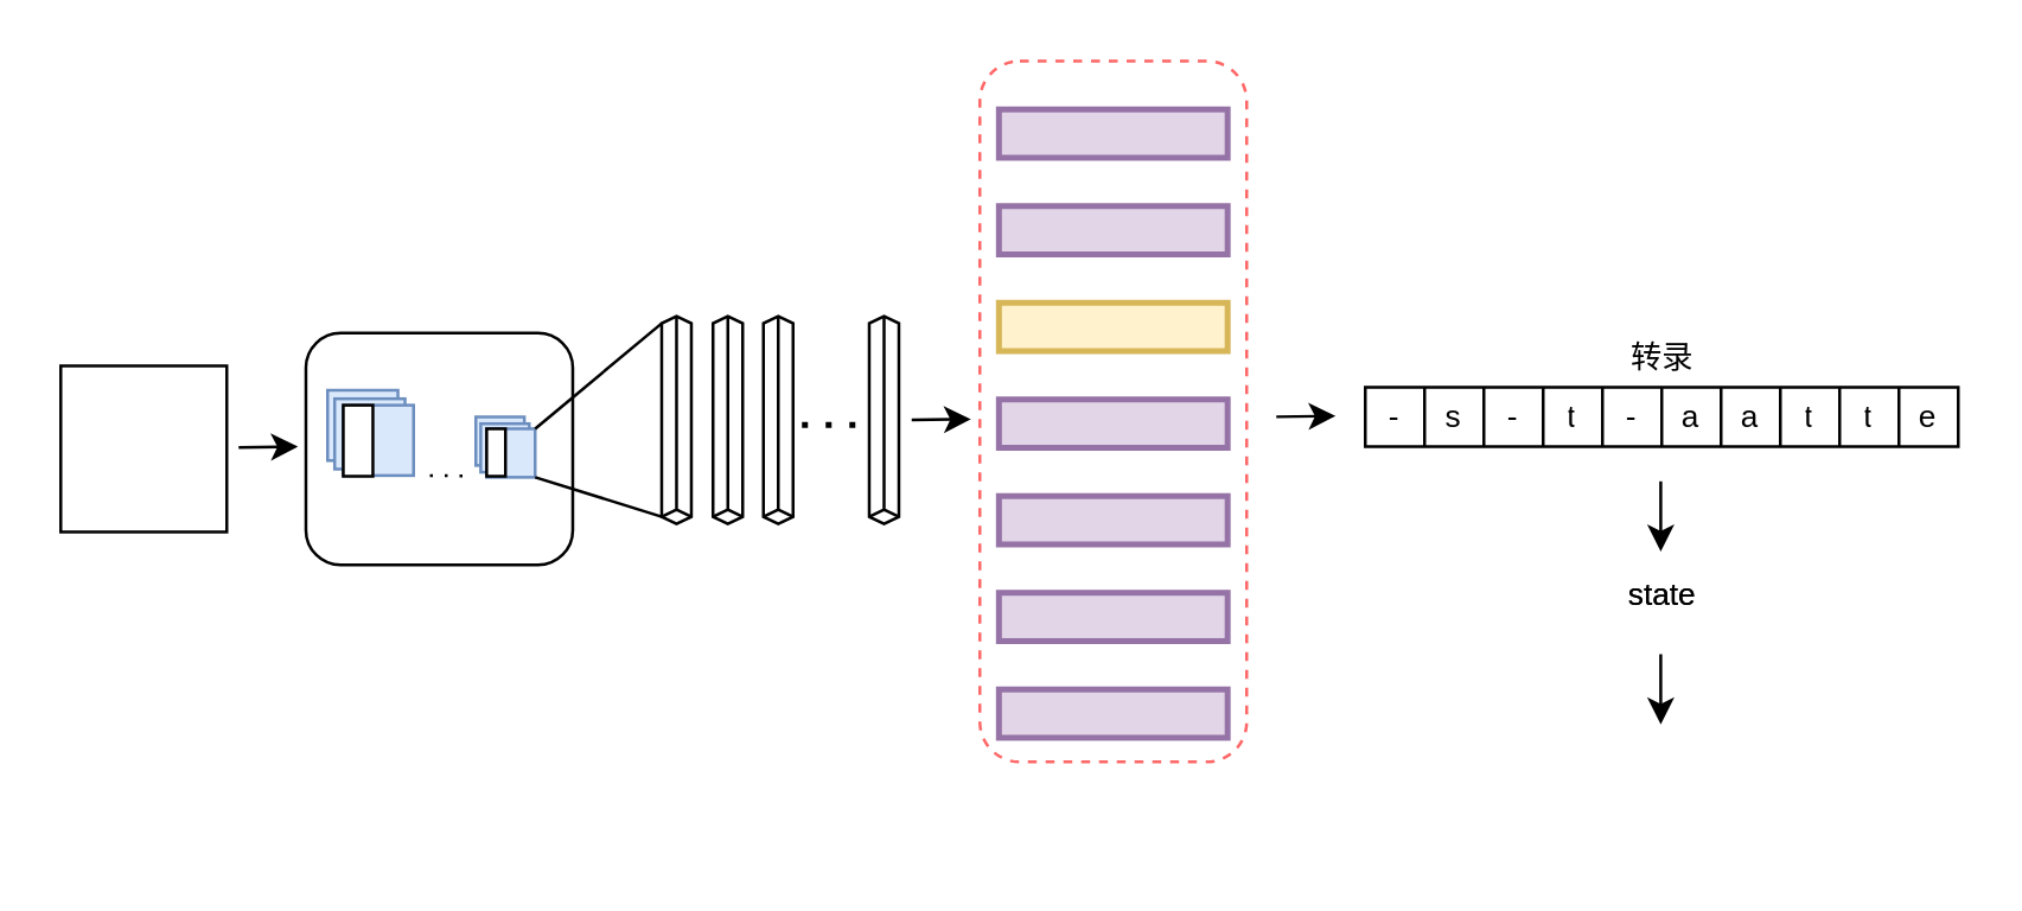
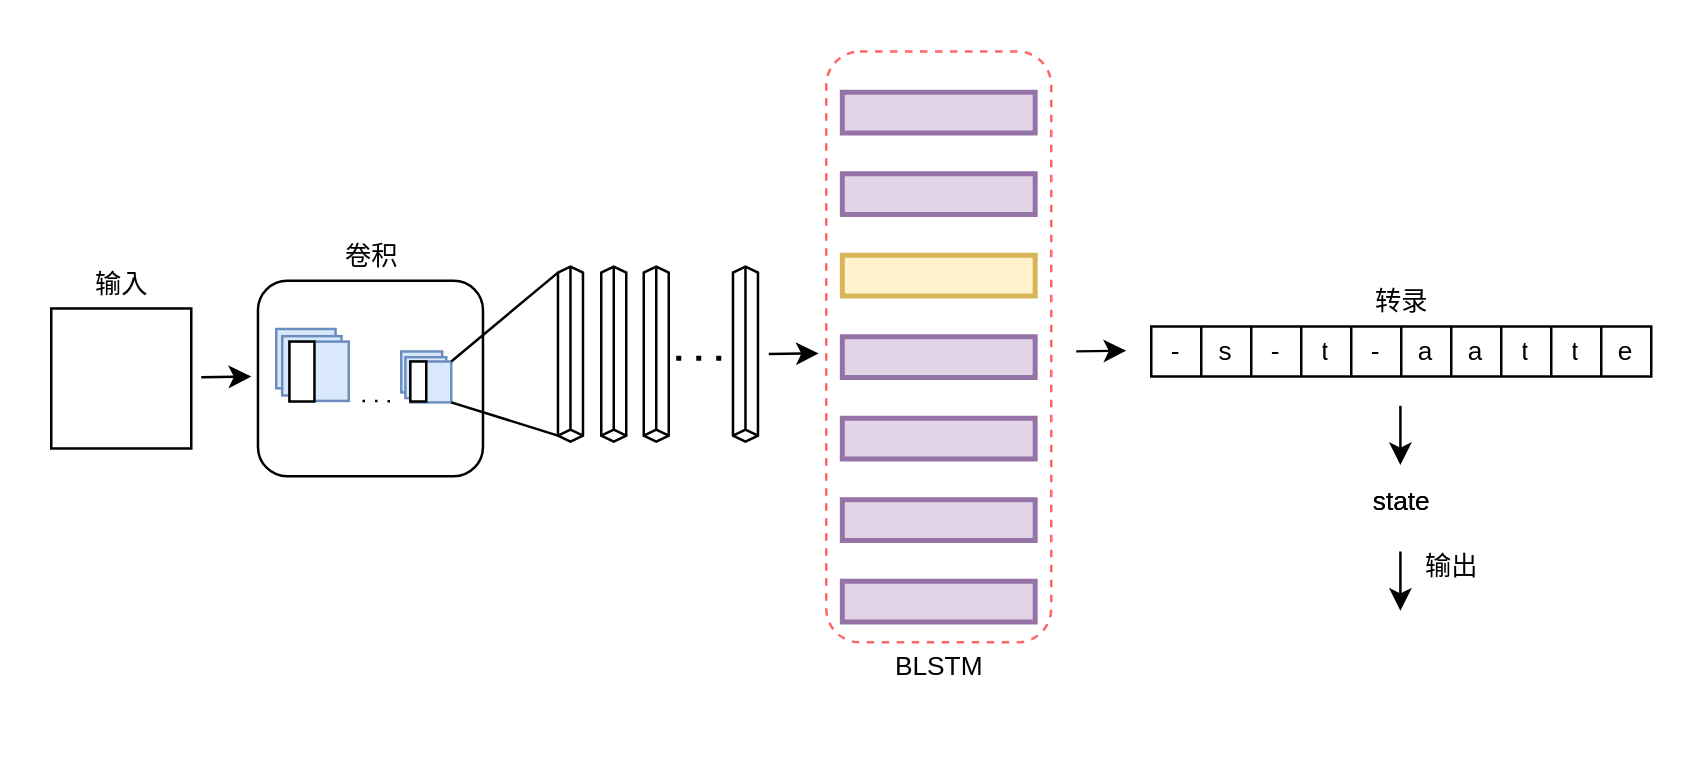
  <mxCell id="0" />
  <mxCell id="1" parent="0" />
  <mxCell id="2" value="" style="group" vertex="1" connectable="0" parent="1"><mxGeometry x="20" y="20" width="640" height="264.491" as="geometry" /></mxCell>
  <mxCell id="3" value="" style="rounded=1;whiteSpace=wrap;html=1;fillColor=none;" vertex="1" parent="2"><mxGeometry x="82.69" y="91.7" width="90" height="78.18" as="geometry" /></mxCell>
  <mxCell id="4" value="" style="whiteSpace=wrap;html=1;aspect=fixed;" vertex="1" parent="2"><mxGeometry y="102.793" width="56" height="56" as="geometry" /></mxCell>
+ <mxCell id="5" value="输入" style="text;html=1;align=center;verticalAlign=middle;resizable=0;points=[];autosize=1;fontSize=10.5;" vertex="1" parent="2"><mxGeometry x="8" y="82.79" width="40" height="20" as="geometry" /></mxCell>
  <mxCell id="6" value="" style="endArrow=classic;html=1;" edge="1" parent="2"><mxGeometry width="50" height="50" relative="1" as="geometry"><mxPoint x="60" y="130.29" as="sourcePoint" /><mxPoint x="80" y="130" as="targetPoint" /></mxGeometry></mxCell>
+ <mxCell id="7" value="&lt;span style=&quot;font-size: 10.5px&quot;&gt;卷积&lt;/span&gt;" style="text;html=1;align=center;verticalAlign=middle;resizable=0;points=[];autosize=1;fontSize=10.5;" vertex="1" parent="2"><mxGeometry x="107.69" y="71.7" width="40" height="20" as="geometry" /></mxCell>
  <mxCell id="8" value="" style="whiteSpace=wrap;html=1;aspect=fixed;fillColor=#dae8fc;strokeColor=#6c8ebf;" vertex="1" parent="2"><mxGeometry x="90" y="111" width="23.719" height="23.719" as="geometry" /></mxCell>
  <mxCell id="9" value="" style="whiteSpace=wrap;html=1;aspect=fixed;fillColor=#dae8fc;strokeColor=#6c8ebf;" vertex="1" parent="2"><mxGeometry x="92.393" y="113.874" width="23.719" height="23.719" as="geometry" /></mxCell>
  <mxCell id="10" value="" style="whiteSpace=wrap;html=1;aspect=fixed;fillColor=#dae8fc;strokeColor=#6c8ebf;" vertex="1" parent="2"><mxGeometry x="95.281" y="116.04" width="23.719" height="23.719" as="geometry" /></mxCell>
  <mxCell id="11" value="" style="group" vertex="1" connectable="0" parent="2"><mxGeometry x="140" y="120" width="20" height="27.95" as="geometry" /></mxCell>
  <mxCell id="12" value="" style="whiteSpace=wrap;html=1;aspect=fixed;fillColor=#dae8fc;strokeColor=#6c8ebf;" vertex="1" parent="11"><mxGeometry width="16.358" height="16.358" as="geometry" /></mxCell>
  <mxCell id="13" value="" style="whiteSpace=wrap;html=1;aspect=fixed;fillColor=#dae8fc;strokeColor=#6c8ebf;" vertex="1" parent="11"><mxGeometry x="1.65" y="2.277" width="16.358" height="16.358" as="geometry" /></mxCell>
  <mxCell id="14" value="" style="whiteSpace=wrap;html=1;aspect=fixed;fillColor=#dae8fc;strokeColor=#6c8ebf;" vertex="1" parent="11"><mxGeometry x="3.642" y="3.992" width="16.358" height="16.358" as="geometry" /></mxCell>
  <mxCell id="15" value="" style="rounded=0;whiteSpace=wrap;html=1;" vertex="1" parent="11"><mxGeometry x="3.64" y="3.99" width="6.36" height="16.01" as="geometry" /></mxCell>
  <mxCell id="16" value="" style="endArrow=none;dashed=1;html=1;dashPattern=1 4;" edge="1" parent="2"><mxGeometry width="50" height="50" relative="1" as="geometry"><mxPoint x="124.5" y="139.76" as="sourcePoint" /><mxPoint x="135.5" y="139.88" as="targetPoint" /></mxGeometry></mxCell>
  <mxCell id="17" value="" style="endArrow=none;html=1;exitX=1;exitY=1;exitDx=0;exitDy=0;entryX=0;entryY=0;entryDx=10;entryDy=2.401;entryPerimeter=0;" edge="1" parent="2" source="14" target="19"><mxGeometry width="50" height="50" relative="1" as="geometry"><mxPoint x="190" y="160" as="sourcePoint" /><mxPoint x="190.6" y="180.391" as="targetPoint" /></mxGeometry></mxCell>
  <mxCell id="18" value="" style="rounded=0;whiteSpace=wrap;html=1;" vertex="1" parent="2"><mxGeometry x="95.28" y="116.04" width="10" height="23.96" as="geometry" /></mxCell>
  <mxCell id="19" value="" style="html=1;whiteSpace=wrap;shape=isoCube2;backgroundOutline=1;isoAngle=15;direction=south;rotation=90;" vertex="1" parent="2"><mxGeometry x="172.69" y="116.04" width="70" height="10" as="geometry" /></mxCell>
  <mxCell id="20" value="" style="endArrow=none;html=1;exitX=1;exitY=0;exitDx=0;exitDy=0;entryX=0;entryY=0;entryDx=10;entryDy=67.599;entryPerimeter=0;" edge="1" parent="2" source="14" target="19"><mxGeometry width="50" height="50" relative="1" as="geometry"><mxPoint x="190" y="180" as="sourcePoint" /><mxPoint x="200" y="90" as="targetPoint" /></mxGeometry></mxCell>
  <mxCell id="21" value="" style="html=1;whiteSpace=wrap;shape=isoCube2;backgroundOutline=1;isoAngle=15;direction=south;rotation=90;" vertex="1" parent="2"><mxGeometry x="190" y="116.04" width="70" height="10" as="geometry" /></mxCell>
  <mxCell id="22" value="" style="html=1;whiteSpace=wrap;shape=isoCube2;backgroundOutline=1;isoAngle=15;direction=south;rotation=90;" vertex="1" parent="2"><mxGeometry x="207" y="116.04" width="70" height="10" as="geometry" /></mxCell>
  <mxCell id="23" value="" style="html=1;whiteSpace=wrap;shape=isoCube2;backgroundOutline=1;isoAngle=15;direction=south;rotation=90;" vertex="1" parent="2"><mxGeometry x="242.69" y="116.04" width="70" height="10" as="geometry" /></mxCell>
  <mxCell id="24" value="" style="endArrow=none;dashed=1;html=1;dashPattern=1 3;strokeWidth=2;" edge="1" parent="2"><mxGeometry width="50" height="50" relative="1" as="geometry"><mxPoint x="250" y="122.69" as="sourcePoint" /><mxPoint x="270" y="122.69" as="targetPoint" /></mxGeometry></mxCell>
  <mxCell id="25" value="" style="endArrow=classic;html=1;" edge="1" parent="2"><mxGeometry width="50" height="50" relative="1" as="geometry"><mxPoint x="287" y="121.04" as="sourcePoint" /><mxPoint x="307" y="120.75" as="targetPoint" /></mxGeometry></mxCell>
  <mxCell id="26" value="" style="endArrow=classic;html=1;" edge="1" parent="2"><mxGeometry width="50" height="50" relative="1" as="geometry"><mxPoint x="410" y="119.95" as="sourcePoint" /><mxPoint x="430" y="119.66" as="targetPoint" /></mxGeometry></mxCell>
  <mxCell id="27" value="" style="shape=table;html=1;whiteSpace=wrap;startSize=0;container=1;collapsible=0;childLayout=tableLayout;fontSize=10.5;" vertex="1" parent="2"><mxGeometry x="440" y="110" width="200" height="20" as="geometry" /></mxCell>
  <mxCell id="28" value="" style="shape=partialRectangle;html=1;whiteSpace=wrap;collapsible=0;dropTarget=0;pointerEvents=0;fillColor=none;top=0;left=0;bottom=0;right=0;points=[[0,0.5],[1,0.5]];portConstraint=eastwest;fontSize=10.5;" vertex="1" parent="27"><mxGeometry width="200" height="20" as="geometry" /></mxCell>
  <mxCell id="29" value="-" style="shape=partialRectangle;html=1;whiteSpace=wrap;connectable=0;overflow=hidden;fillColor=none;top=0;left=0;bottom=0;right=0;fontSize=10.5;" vertex="1" parent="28"><mxGeometry width="20" height="20" as="geometry" /></mxCell>
  <mxCell id="30" value="s" style="shape=partialRectangle;html=1;whiteSpace=wrap;connectable=0;overflow=hidden;fillColor=none;top=0;left=0;bottom=0;right=0;fontSize=10.5;" vertex="1" parent="28"><mxGeometry x="20" width="20" height="20" as="geometry" /></mxCell>
  <mxCell id="31" value="-" style="shape=partialRectangle;html=1;whiteSpace=wrap;connectable=0;overflow=hidden;fillColor=none;top=0;left=0;bottom=0;right=0;fontSize=10.5;" vertex="1" parent="28"><mxGeometry x="40" width="20" height="20" as="geometry" /></mxCell>
  <mxCell id="32" value="t" style="shape=partialRectangle;html=1;whiteSpace=wrap;connectable=0;overflow=hidden;fillColor=none;top=0;left=0;bottom=0;right=0;fontSize=10.5;" vertex="1" parent="28"><mxGeometry x="60" width="20" height="20" as="geometry" /></mxCell>
  <mxCell id="33" value="-" style="shape=partialRectangle;html=1;whiteSpace=wrap;connectable=0;overflow=hidden;fillColor=none;top=0;left=0;bottom=0;right=0;fontSize=10.5;" vertex="1" parent="28"><mxGeometry x="80" width="20" height="20" as="geometry" /></mxCell>
  <mxCell id="34" value="a" style="shape=partialRectangle;html=1;whiteSpace=wrap;connectable=0;overflow=hidden;fillColor=none;top=0;left=0;bottom=0;right=0;fontSize=10.5;" vertex="1" parent="28"><mxGeometry x="100" width="20" height="20" as="geometry" /></mxCell>
  <mxCell id="35" value="a" style="shape=partialRectangle;html=1;whiteSpace=wrap;connectable=0;overflow=hidden;fillColor=none;top=0;left=0;bottom=0;right=0;fontSize=10.5;" vertex="1" parent="28"><mxGeometry x="120" width="20" height="20" as="geometry" /></mxCell>
  <mxCell id="36" value="t" style="shape=partialRectangle;html=1;whiteSpace=wrap;connectable=0;overflow=hidden;fillColor=none;top=0;left=0;bottom=0;right=0;fontSize=10.5;" vertex="1" parent="28"><mxGeometry x="140" width="20" height="20" as="geometry" /></mxCell>
  <mxCell id="37" value="t" style="shape=partialRectangle;html=1;whiteSpace=wrap;connectable=0;overflow=hidden;fillColor=none;top=0;left=0;bottom=0;right=0;fontSize=10.5;" vertex="1" parent="28"><mxGeometry x="160" width="20" height="20" as="geometry" /></mxCell>
  <mxCell id="38" value="e" style="shape=partialRectangle;html=1;whiteSpace=wrap;connectable=0;overflow=hidden;fillColor=none;top=0;left=0;bottom=0;right=0;fontSize=10.5;" vertex="1" parent="28"><mxGeometry x="180" width="20" height="20" as="geometry" /></mxCell>
  <mxCell id="39" value="" style="endArrow=classic;html=1;" edge="1" parent="2"><mxGeometry width="50" height="50" relative="1" as="geometry"><mxPoint x="539.66" y="200.0" as="sourcePoint" /><mxPoint x="539.66" y="223.71" as="targetPoint" /></mxGeometry></mxCell>
  <mxCell id="40" value="state" style="text;html=1;align=center;verticalAlign=middle;resizable=0;points=[];autosize=1;fontSize=10.5;" vertex="1" parent="2"><mxGeometry x="520" y="169.88" width="40" height="20" as="geometry" /></mxCell>
  <mxCell id="41" value="" style="endArrow=classic;html=1;" edge="1" parent="2"><mxGeometry width="50" height="50" relative="1" as="geometry"><mxPoint x="539.66" y="141.72" as="sourcePoint" /><mxPoint x="539.66" y="165.43" as="targetPoint" /></mxGeometry></mxCell>
  <mxCell id="42" value="&lt;font style=&quot;font-size: 10.5px&quot;&gt;转录&lt;/font&gt;" style="text;html=1;align=center;verticalAlign=middle;resizable=0;points=[];autosize=1;fontSize=10.5;" vertex="1" parent="2"><mxGeometry x="520.004" y="90.001" width="40" height="20" as="geometry" /></mxCell>
+ <mxCell id="43" value="&lt;font style=&quot;font-size: 10.5px&quot;&gt;输出&lt;/font&gt;" style="text;html=1;align=center;verticalAlign=middle;resizable=0;points=[];autosize=1;fontSize=10.5;" vertex="1" parent="2"><mxGeometry x="540.004" y="195.591" width="40" height="20" as="geometry" /></mxCell>
  <mxCell id="44" value="" style="rounded=1;whiteSpace=wrap;html=1;fillColor=none;dashed=1;strokeColor=#FF6666;" vertex="1" parent="2"><mxGeometry x="310" width="90" height="236.341" as="geometry" /></mxCell>
  <mxCell id="45" value="" style="rounded=0;whiteSpace=wrap;html=1;strokeColor=#9673a6;strokeWidth=2;fillColor=#e1d5e7;" vertex="1" parent="2"><mxGeometry x="316.429" y="16.299" width="77.143" height="16.299" as="geometry" /></mxCell>
  <mxCell id="46" value="" style="rounded=0;whiteSpace=wrap;html=1;strokeColor=#9673a6;strokeWidth=2;fillColor=#e1d5e7;" vertex="1" parent="2"><mxGeometry x="316.429" y="48.898" width="77.143" height="16.299" as="geometry" /></mxCell>
  <mxCell id="47" value="" style="rounded=0;whiteSpace=wrap;html=1;strokeColor=#d6b656;strokeWidth=2;fillColor=#fff2cc;" vertex="1" parent="2"><mxGeometry x="316.429" y="81.497" width="77.143" height="16.299" as="geometry" /></mxCell>
  <mxCell id="48" value="" style="rounded=0;whiteSpace=wrap;html=1;strokeColor=#9673a6;strokeWidth=2;fillColor=#e1d5e7;" vertex="1" parent="2"><mxGeometry x="316.429" y="114.096" width="77.143" height="16.299" as="geometry" /></mxCell>
  <mxCell id="49" value="" style="rounded=0;whiteSpace=wrap;html=1;strokeColor=#9673a6;strokeWidth=2;fillColor=#e1d5e7;" vertex="1" parent="2"><mxGeometry x="316.429" y="146.694" width="77.143" height="16.299" as="geometry" /></mxCell>
  <mxCell id="50" value="" style="rounded=0;whiteSpace=wrap;html=1;strokeColor=#9673a6;strokeWidth=2;fillColor=#e1d5e7;" vertex="1" parent="2"><mxGeometry x="316.429" y="179.293" width="77.143" height="16.299" as="geometry" /></mxCell>
  <mxCell id="51" value="" style="rounded=0;whiteSpace=wrap;html=1;strokeColor=#9673a6;strokeWidth=2;fillColor=#e1d5e7;" vertex="1" parent="2"><mxGeometry x="316.429" y="211.892" width="77.143" height="16.299" as="geometry" /></mxCell>
+ <mxCell id="52" value="&lt;font style=&quot;font-size: 10.5px&quot;&gt;BLSTM&lt;/font&gt;" style="text;html=1;align=center;verticalAlign=middle;resizable=0;points=[];autosize=1;fontSize=10.5;" vertex="1" parent="2"><mxGeometry x="325.004" y="236.341" width="60" height="20" as="geometry" /></mxCell>
  <mxCell id="53" value="state" style="text;html=1;align=center;verticalAlign=middle;resizable=0;points=[];autosize=1;fontSize=10.5;" vertex="1" parent="2"><mxGeometry x="520" y="169.88" width="40" height="20" as="geometry" /></mxCell>
